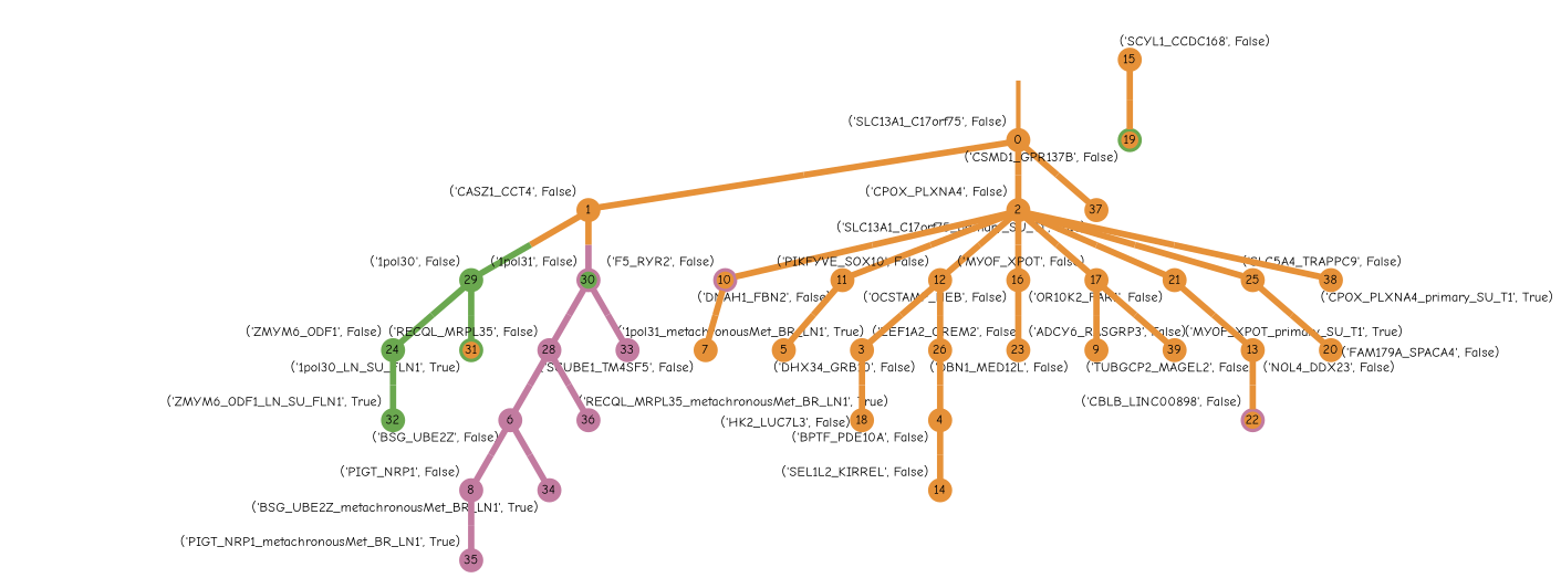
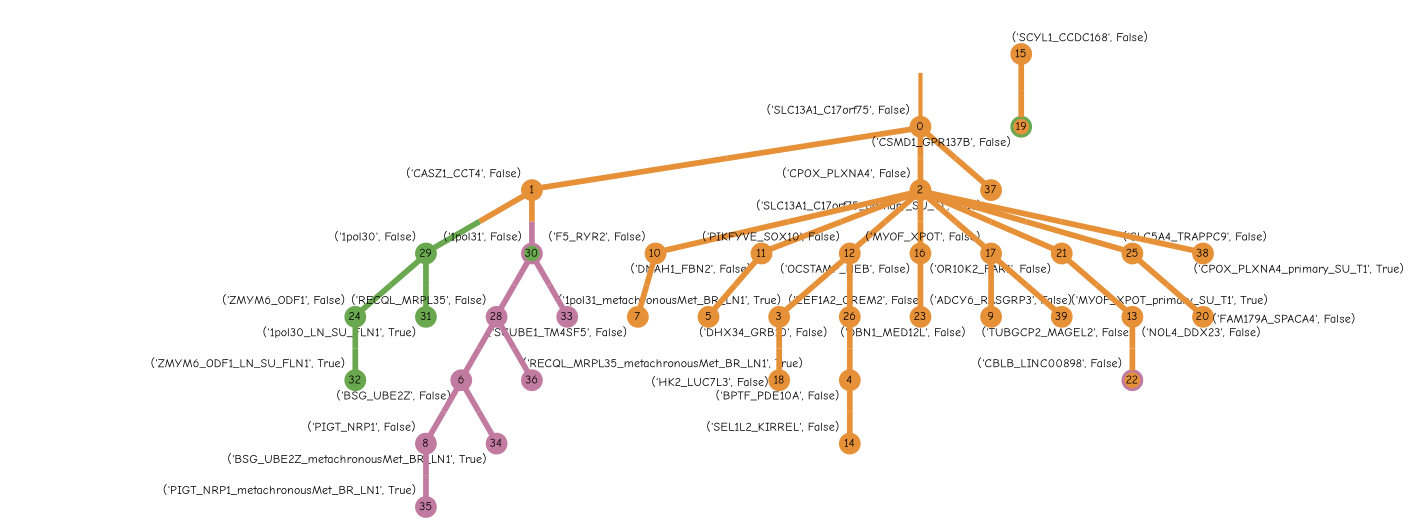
  strict digraph {
    fontname="Comic Neue"
    forcelabels=true
    nodesep=0.7
    rankdir=TB
    ranksep=0.6
    splines=false
    node [color="#e69138ff" fillcolor="#e69138ff" fixedsize=true fontname="Comic Neue" fontsize="12pt" penwidth=3 shape=circle style=filled xlabel="('SLC13A1_C17orf75', False)"]
    edge [arrowsize=0 color="#e69138ff;0.5:#e69138ff" fontname="Comic Neue" minlen=1.0251256227493286 penwidth=5.5 style=solid]
    0 [height=0.25]
    1 [height=0.25 xlabel="('CASZ1_CCT4', False)"]
    2 [height=0.25 xlabel="('CPOX_PLXNA4', False)"]
    37 [height=0.25 xlabel="('SLC13A1_C17orf75_primary_SU_T1', True)"]
    29 [color="#6aa84fff" fillcolor="#6aa84fff" height=0.25 xlabel="('1pol30', False)"]
    30 [color="#c27ba0ff" fillcolor="#6aa84fff" height=0.25 xlabel="('1pol31', False)"]
-   10 [color="#c27ba0ff" height=0.25 xlabel="('F5_RYR2', False)"]
+   10 [height=0.25 xlabel="('F5_RYR2', False)"]
    11 [height=0.25 xlabel="('DNAH1_FBN2', False)"]
    12 [height=0.25 xlabel="('PIKFYVE_SOX10', False)"]
    16 [height=0.25 xlabel="('OCSTAMP_NEB', False)"]
    17 [height=0.25 xlabel="('MYOF_XPOT', False)"]
    21 [height=0.25 xlabel="('OR10K2_FAR1', False)"]
    25 [height=0.25 xlabel="('SLC5A4_TRAPPC9', False)"]
    38 [height=0.25 xlabel="('CPOX_PLXNA4_primary_SU_T1', True)"]
    24 [color="#6aa84fff" fillcolor="#6aa84fff" height=0.25 xlabel="('ZMYM6_ODF1', False)"]
-   31 [color="#6aa84fff" height=0.25 xlabel="('1pol30_LN_SU_FLN1', True)"]
+   31 [color="#6aa84fff" fillcolor="#6aa84fff" height=0.25 xlabel="('1pol30_LN_SU_FLN1', True)"]
    28 [color="#c27ba0ff" fillcolor="#c27ba0ff" height=0.25 xlabel="('RECQL_MRPL35', False)"]
    33 [color="#c27ba0ff" fillcolor="#c27ba0ff" height=0.25 xlabel="('1pol31_metachronousMet_BR_LN1', True)"]
    7 [height=0.25 xlabel="('SCUBE1_TM4SF5', False)"]
    5 [height=0.25 xlabel="('DHX34_GRB10', False)"]
    3 [height=0.25 xlabel="('EEF1A2_GREM2', False)"]
    26 [height=0.25 xlabel="('DBN1_MED12L', False)"]
    23 [height=0.25 xlabel="('ADCY6_RASGRP3', False)"]
    9 [height=0.25 xlabel="('TUBGCP2_MAGEL2', False)"]
    39 [height=0.25 xlabel="('MYOF_XPOT_primary_SU_T1', True)"]
    13 [height=0.25 xlabel="('NOL4_DDX23', False)"]
    20 [height=0.25 xlabel="('FAM179A_SPACA4', False)"]
    32 [color="#6aa84fff" fillcolor="#6aa84fff" height=0.25 xlabel="('ZMYM6_ODF1_LN_SU_FLN1', True)"]
    6 [color="#c27ba0ff" fillcolor="#c27ba0ff" height=0.25 xlabel="('BSG_UBE2Z', False)"]
    36 [color="#c27ba0ff" fillcolor="#c27ba0ff" height=0.25 xlabel="('RECQL_MRPL35_metachronousMet_BR_LN1', True)"]
    18 [height=0.25 xlabel="('HK2_LUC7L3', False)"]
    4 [height=0.25 xlabel="('BPTF_PDE10A', False)"]
    22 [color="#c27ba0ff" height=0.25 xlabel="('CBLB_LINC00898', False)"]
    14 [height=0.25 xlabel="('SEL1L2_KIRREL', False)"]
    8 [color="#c27ba0ff" fillcolor="#c27ba0ff" height=0.25 xlabel="('PIGT_NRP1', False)"]
    34 [color="#c27ba0ff" fillcolor="#c27ba0ff" height=0.25 xlabel="('BSG_UBE2Z_metachronousMet_BR_LN1', True)"]
    35 [color="#c27ba0ff" fillcolor="#c27ba0ff" height=0.25 xlabel="('PIGT_NRP1_metachronousMet_BR_LN1', True)"]
    15 [height=0.25 xlabel="('SCYL1_CCDC168', False)"]
    19 [color="#6aa84fff" height=0.25 xlabel="('CSMD1_GPR137B', False)"]
    normal [style=invis color="" fillcolor="" fixedsize="" fontsize="" shape=""]
    0 -> 1 [minlen=1.0]
    0 -> 2 [minlen=1.0]
    0 -> 37
    1 -> 29 [color="#e69138ff;0.5:#6aa84fff"]
    1 -> 30 [color="#e69138ff;0.5:#c27ba0ff"]
    2 -> 10 [minlen=1.1005024909973145]
    2 -> 11 [minlen=1.0904523134231567]
    2 -> 12 [minlen=1.0804020166397095]
    2 -> 16 [minlen=1.0804020166397095]
    2 -> 17 [minlen=1.0703517198562622]
    2 -> 21 [minlen=1.0603015422821045]
    2 -> 25 [minlen=1.0502512454986572]
    2 -> 38
    29 -> 24 [color="#6aa84fff;0.5:#6aa84fff" minlen=1.0]
    29 -> 31 [color="#6aa84fff;0.5:#6aa84fff"]
    30 -> 28 [color="#c27ba0ff;0.5:#c27ba0ff" minlen=1.0]
    30 -> 33 [color="#c27ba0ff;0.5:#c27ba0ff"]
    10 -> 7 [minlen=1.1507537364959717]
    11 -> 5 [minlen=1.160804033279419]
    12 -> 3 [minlen=1.1909548044204712]
    12 -> 26 [minlen=1.0502512454986572]
    16 -> 23 [minlen=1.0603015422821045]
    17 -> 9 [minlen=1.1206029653549194]
    17 -> 39
    21 -> 13 [minlen=1.0804020166397095]
    25 -> 20 [minlen=1.0603015422821045]
    24 -> 32 [color="#6aa84fff;0.5:#6aa84fff"]
    28 -> 6 [color="#c27ba0ff;0.5:#c27ba0ff" minlen=1.160804033279419]
    28 -> 36 [color="#c27ba0ff;0.5:#c27ba0ff"]
    3 -> 18 [minlen=1.0703517198562622]
    26 -> 4 [minlen=1.1708543300628662]
    13 -> 22 [minlen=1.0603015422821045]
    6 -> 8 [color="#c27ba0ff;0.5:#c27ba0ff" minlen=1.1507537364959717]
    6 -> 34 [color="#c27ba0ff;0.5:#c27ba0ff"]
    4 -> 14 [minlen=1.0804020166397095]
    8 -> 35 [color="#c27ba0ff;0.5:#c27ba0ff"]
    15 -> 19 [minlen=1.0703517198562622]
    normal -> 0 [color="#e69138ff" penwidth=4 minlen=""]
  }
